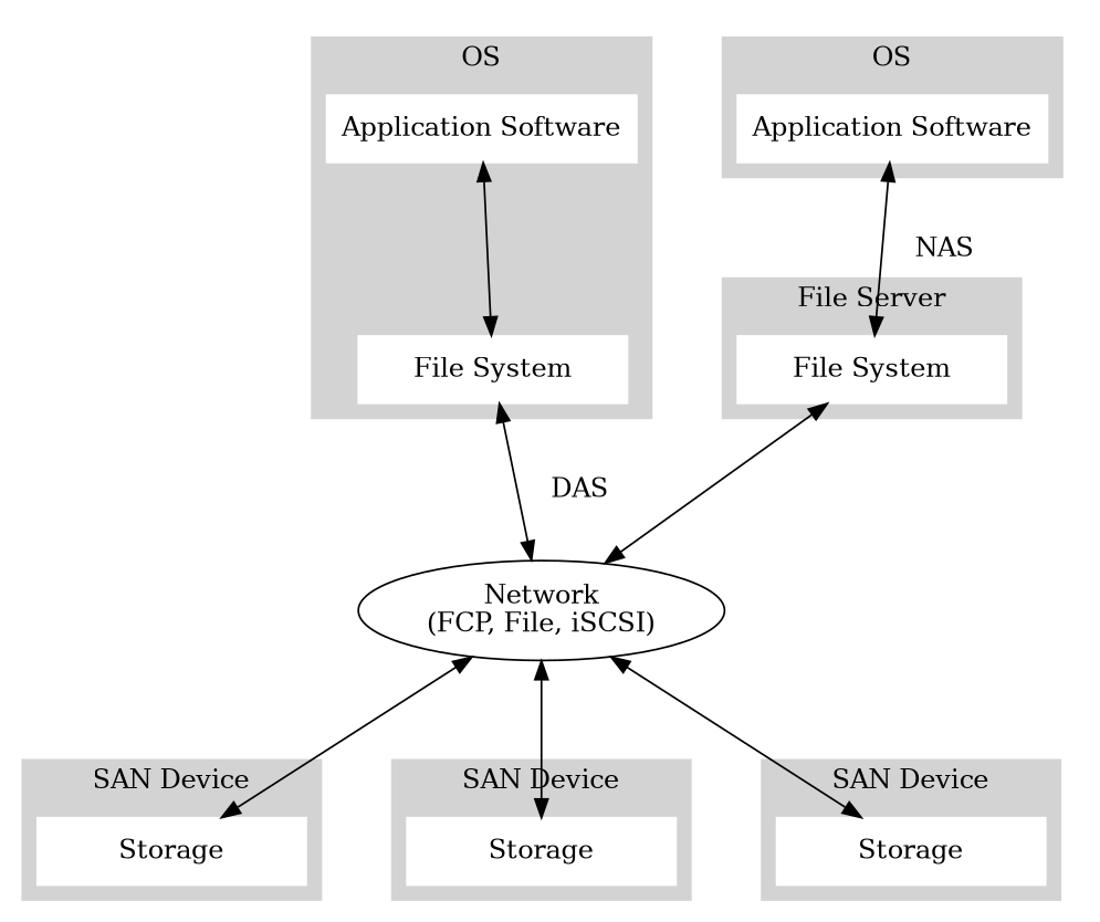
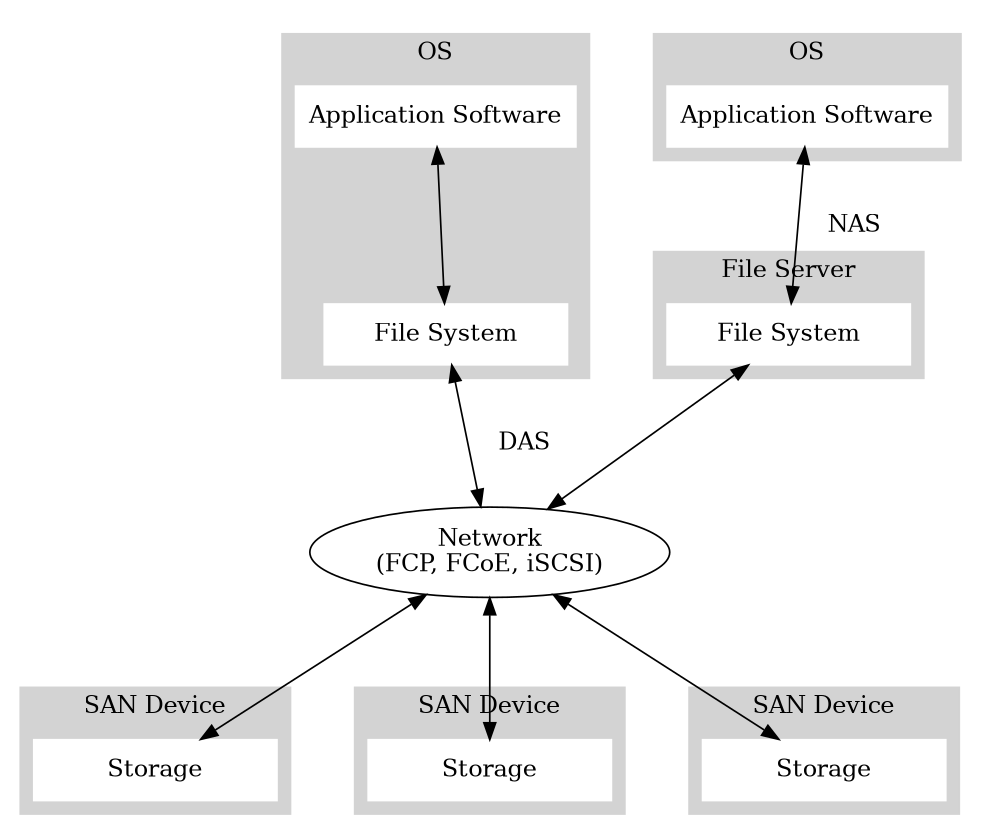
  digraph {
    compound=true
    nodesep=0.75
    ranksep="0.8 equally"
    fontname="DejaVu Serif"
    node [color=white shape=box style=filled fontname="DejaVu Serif"]
    edge [dir=both fontname="DejaVu Serif"]
    n1 [label="Application Software" width=2.0]
    n2 [label="File System" width=2.0]
    n3 [label="Application Software" width=2.0]
    n4 [label="File System" width=2.0]
    n5 [label=Storage width=2.0]
    n6 [label=Storage width=2.0]
    n7 [label=Storage width=2.0]
-   n8 [label="Network\n(FCP, File, iSCSI)" color="" shape="" style=""]
+   n8 [label="Network\n(FCP, FCoE, iSCSI)" color="" shape="" style=""]
    subgraph cluster_1 {
      color=lightgrey
      label=OS
      style=filled
      n1
      n2
    }
    subgraph cluster_2 {
      color=white
      subgraph cluster_3 {
        color=lightgrey
        label=OS
        style=filled
        n3
      }
      subgraph cluster_4 {
        color=lightgrey
        label="File Server"
        style=filled
        n4
      }
    }
    subgraph cluster_5 {
      color=lightgrey
      label="SAN Device"
      style=filled
      n5
    }
    subgraph cluster_6 {
      color=lightgrey
      label="SAN Device"
      style=filled
      n6
    }
    subgraph cluster_7 {
      color=lightgrey
      label="SAN Device"
      style=filled
      n7
    }
    n1 -> n2 [minlen=1]
    n2 -> n8 [label="    DAS"]
    n3 -> n4 [label="    NAS" minlen=1]
    n4 -> n8
    n8 -> n5
    n8 -> n6
    n8 -> n7
  }
